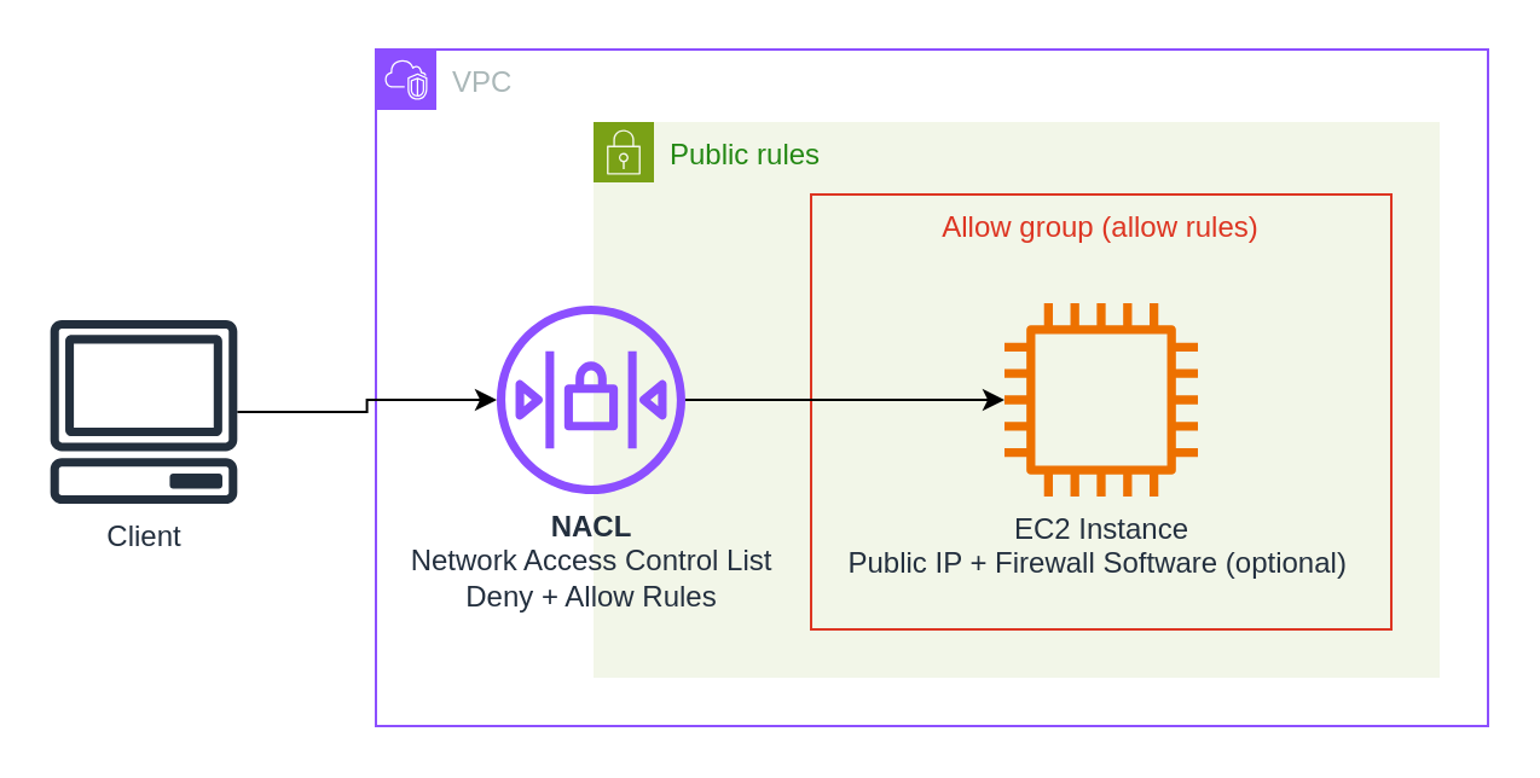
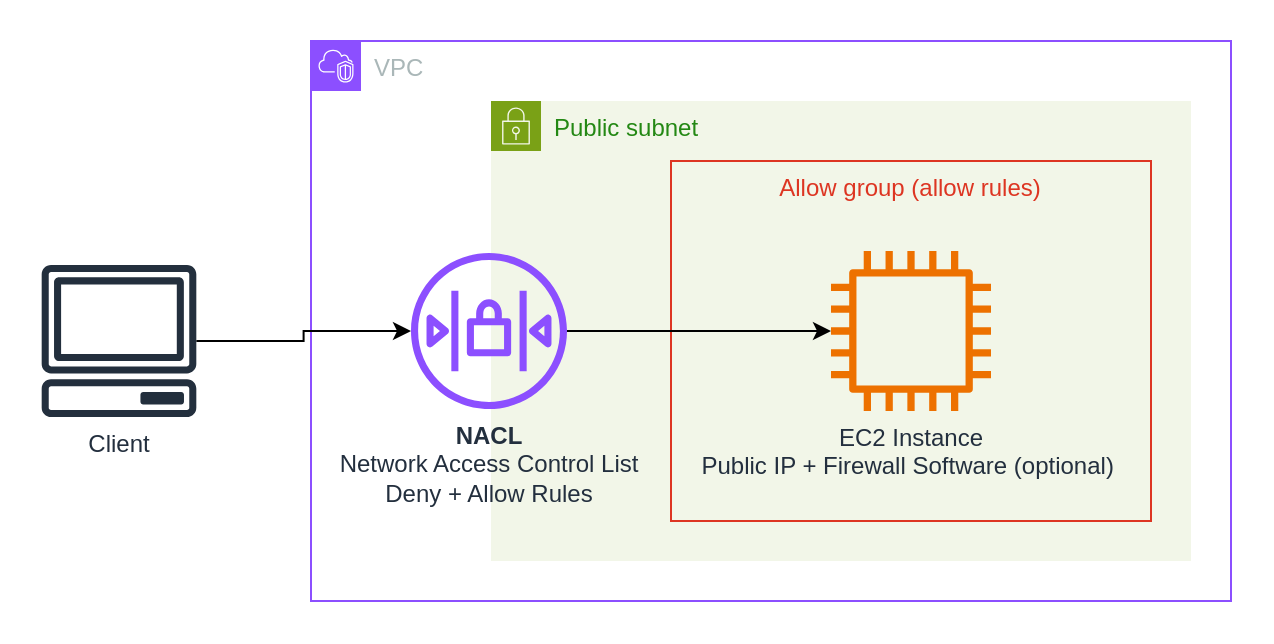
  <mxCell id="0" />
  <mxCell id="1" parent="0" />
  <mxCell id="2" value="VPC" style="points=[[0,0],[0.25,0],[0.5,0],[0.75,0],[1,0],[1,0.25],[1,0.5],[1,0.75],[1,1],[0.75,1],[0.5,1],[0.25,1],[0,1],[0,0.75],[0,0.5],[0,0.25]];outlineConnect=0;gradientColor=none;html=1;whiteSpace=wrap;fontSize=12;fontStyle=0;container=1;pointerEvents=0;collapsible=0;recursiveResize=0;shape=mxgraph.aws4.group;grIcon=mxgraph.aws4.group_vpc2;strokeColor=#8C4FFF;fillColor=none;verticalAlign=top;align=left;spacingLeft=30;fontColor=#AAB7B8;dashed=0;" vertex="1" parent="1"><mxGeometry x="155" y="20" width="460" height="280" as="geometry" /></mxCell>
- <mxCell id="3" value="Public rules" style="points=[[0,0],[0.25,0],[0.5,0],[0.75,0],[1,0],[1,0.25],[1,0.5],[1,0.75],[1,1],[0.75,1],[0.5,1],[0.25,1],[0,1],[0,0.75],[0,0.5],[0,0.25]];outlineConnect=0;gradientColor=none;html=1;whiteSpace=wrap;fontSize=12;fontStyle=0;container=1;pointerEvents=0;collapsible=0;recursiveResize=0;shape=mxgraph.aws4.group;grIcon=mxgraph.aws4.group_security_group;grStroke=0;strokeColor=#7AA116;fillColor=#F2F6E8;verticalAlign=top;align=left;spacingLeft=30;fontColor=#248814;dashed=0;" vertex="1" parent="2"><mxGeometry x="90" y="30" width="350" height="230" as="geometry" /></mxCell>
+ <mxCell id="3" value="Public subnet" style="points=[[0,0],[0.25,0],[0.5,0],[0.75,0],[1,0],[1,0.25],[1,0.5],[1,0.75],[1,1],[0.75,1],[0.5,1],[0.25,1],[0,1],[0,0.75],[0,0.5],[0,0.25]];outlineConnect=0;gradientColor=none;html=1;whiteSpace=wrap;fontSize=12;fontStyle=0;container=1;pointerEvents=0;collapsible=0;recursiveResize=0;shape=mxgraph.aws4.group;grIcon=mxgraph.aws4.group_security_group;grStroke=0;strokeColor=#7AA116;fillColor=#F2F6E8;verticalAlign=top;align=left;spacingLeft=30;fontColor=#248814;dashed=0;" vertex="1" parent="2"><mxGeometry x="90" y="30" width="350" height="230" as="geometry" /></mxCell>
  <mxCell id="4" value="Allow group (allow rules)" style="fillColor=none;strokeColor=#DD3522;verticalAlign=top;fontStyle=0;fontColor=#DD3522;whiteSpace=wrap;html=1;" vertex="1" parent="3"><mxGeometry x="90" y="30" width="240" height="180" as="geometry" /></mxCell>
  <mxCell id="5" value="EC2 Instance&lt;div&gt;Public IP + Firewall Software (optional)&amp;nbsp;&lt;br&gt;&lt;/div&gt;" style="sketch=0;outlineConnect=0;fontColor=#232F3E;gradientColor=none;fillColor=#ED7100;strokeColor=none;dashed=0;verticalLabelPosition=bottom;verticalAlign=top;align=center;html=1;fontSize=12;fontStyle=0;aspect=fixed;pointerEvents=1;shape=mxgraph.aws4.instance2;direction=south;" vertex="1" parent="3"><mxGeometry x="170" y="75" width="80" height="80" as="geometry" /></mxCell>
  <mxCell id="6" style="edgeStyle=orthogonalEdgeStyle;rounded=0;orthogonalLoop=1;jettySize=auto;html=1;" edge="1" parent="2" source="7" target="5"><mxGeometry relative="1" as="geometry" /></mxCell>
  <mxCell id="7" value="&lt;b&gt;NACL&lt;/b&gt;&lt;div&gt;Network Access Control List&lt;/div&gt;&lt;div&gt;Deny + Allow Rules&lt;/div&gt;" style="sketch=0;outlineConnect=0;fontColor=#232F3E;gradientColor=none;fillColor=#8C4FFF;strokeColor=none;dashed=0;verticalLabelPosition=bottom;verticalAlign=top;align=center;html=1;fontSize=12;fontStyle=0;aspect=fixed;pointerEvents=1;shape=mxgraph.aws4.network_access_control_list;" vertex="1" parent="2"><mxGeometry x="50" y="106" width="78" height="78" as="geometry" /></mxCell>
  <mxCell id="8" style="edgeStyle=orthogonalEdgeStyle;rounded=0;orthogonalLoop=1;jettySize=auto;html=1;" edge="1" parent="1" source="9" target="7"><mxGeometry relative="1" as="geometry" /></mxCell>
  <mxCell id="9" value="Client" style="sketch=0;outlineConnect=0;fontColor=#232F3E;gradientColor=none;fillColor=#232F3D;strokeColor=none;dashed=0;verticalLabelPosition=bottom;verticalAlign=top;align=center;html=1;fontSize=12;fontStyle=0;aspect=fixed;pointerEvents=1;shape=mxgraph.aws4.client;" vertex="1" parent="1"><mxGeometry x="20" y="132" width="78" height="76" as="geometry" /></mxCell>
